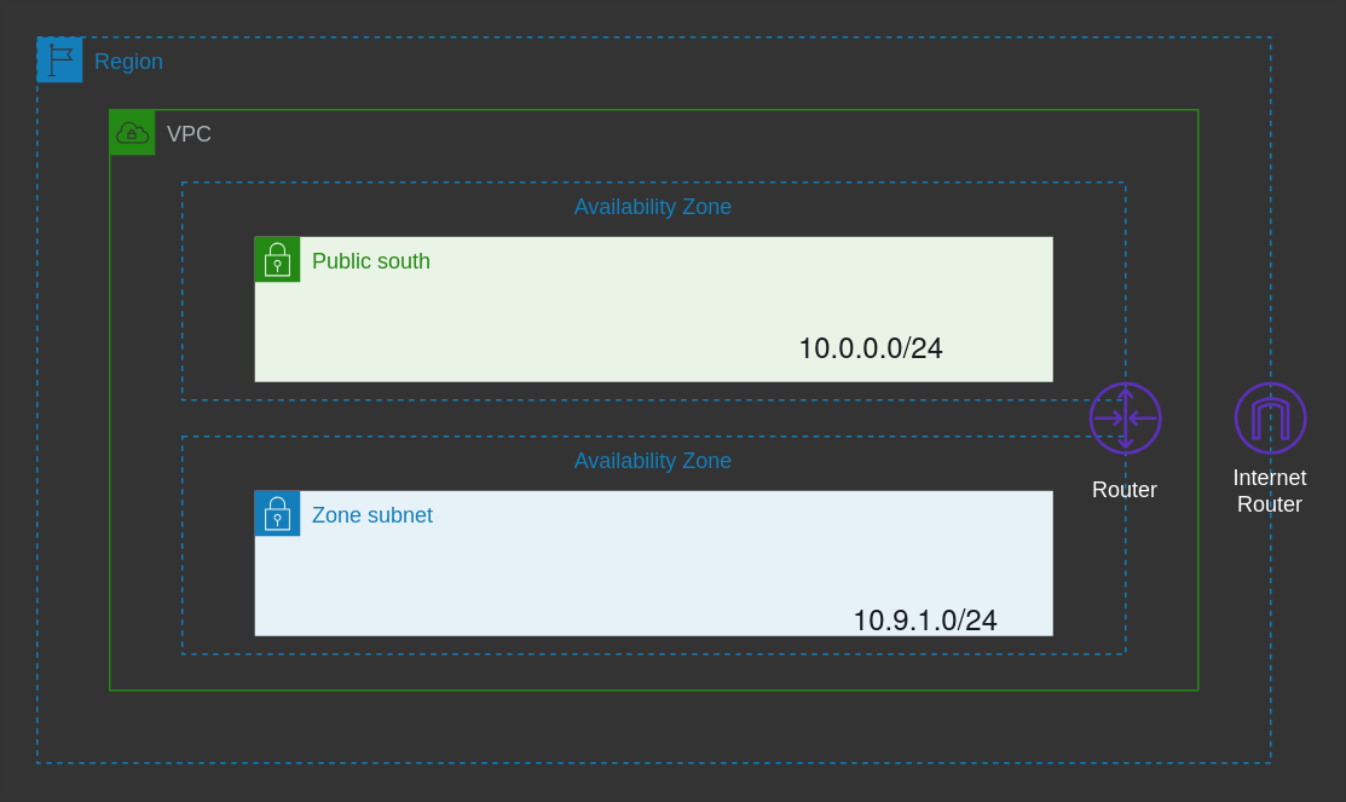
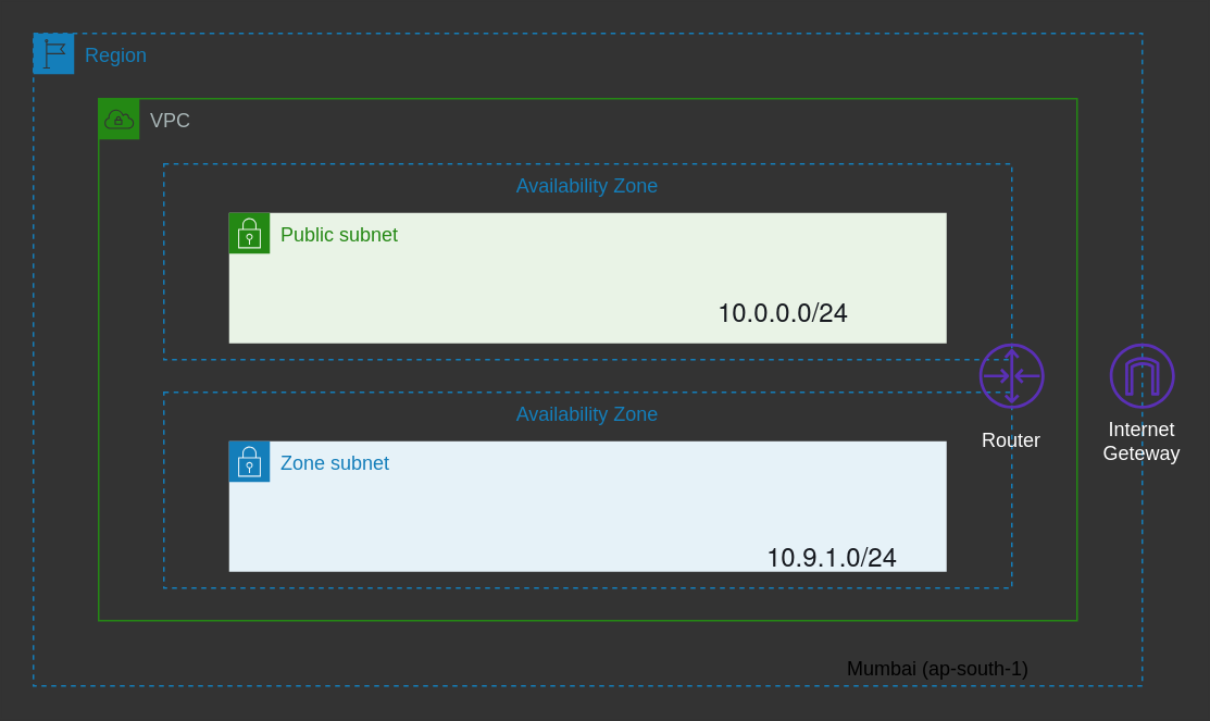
  <mxCell id="0" />
  <mxCell id="1" parent="0" />
  <mxCell id="2" value="" style="group" vertex="1" connectable="0" parent="1"><mxGeometry x="60" y="60" width="600" height="320" as="geometry" /></mxCell>
  <mxCell id="3" value="VPC" style="points=[[0,0],[0.25,0],[0.5,0],[0.75,0],[1,0],[1,0.25],[1,0.5],[1,0.75],[1,1],[0.75,1],[0.5,1],[0.25,1],[0,1],[0,0.75],[0,0.5],[0,0.25]];outlineConnect=0;gradientColor=none;html=1;whiteSpace=wrap;fontSize=12;fontStyle=0;shape=mxgraph.aws4.group;grIcon=mxgraph.aws4.group_vpc;strokeColor=#248814;fillColor=none;verticalAlign=top;align=left;spacingLeft=30;fontColor=#AAB7B8;dashed=0;" parent="2" vertex="1"><mxGeometry width="600" height="320" as="geometry" /></mxCell>
  <mxCell id="4" value="" style="group" vertex="1" connectable="0" parent="1"><mxGeometry x="20" y="20" width="680" height="400" as="geometry" /></mxCell>
  <mxCell id="5" value="Region" style="points=[[0,0],[0.25,0],[0.5,0],[0.75,0],[1,0],[1,0.25],[1,0.5],[1,0.75],[1,1],[0.75,1],[0.5,1],[0.25,1],[0,1],[0,0.75],[0,0.5],[0,0.25]];outlineConnect=0;gradientColor=none;html=1;whiteSpace=wrap;fontSize=12;fontStyle=0;shape=mxgraph.aws4.group;grIcon=mxgraph.aws4.group_region;strokeColor=#147EBA;fillColor=none;verticalAlign=top;align=left;spacingLeft=30;fontColor=#147EBA;dashed=1;" parent="4" vertex="1"><mxGeometry width="680" height="400" as="geometry" /></mxCell>
+ <mxCell id="6" value="Mumbai (ap-south-1)" style="text;html=1;strokeColor=none;fillColor=none;align=center;verticalAlign=middle;whiteSpace=wrap;rounded=0;" vertex="1" parent="4"><mxGeometry x="430" y="380" width="250" height="20" as="geometry" /></mxCell>
  <mxCell id="7" value="Availability Zone" style="fillColor=none;strokeColor=#147EBA;dashed=1;verticalAlign=top;fontStyle=0;fontColor=#147EBA;" parent="1" vertex="1"><mxGeometry x="100" y="100" width="520" height="120" as="geometry" /></mxCell>
  <mxCell id="8" value="Availability Zone" style="fillColor=none;strokeColor=#147EBA;dashed=1;verticalAlign=top;fontStyle=0;fontColor=#147EBA;" parent="1" vertex="1"><mxGeometry x="100" y="240" width="520" height="120" as="geometry" /></mxCell>
- <mxCell id="9" value="Public south" style="points=[[0,0],[0.25,0],[0.5,0],[0.75,0],[1,0],[1,0.25],[1,0.5],[1,0.75],[1,1],[0.75,1],[0.5,1],[0.25,1],[0,1],[0,0.75],[0,0.5],[0,0.25]];outlineConnect=0;gradientColor=none;html=1;whiteSpace=wrap;fontSize=12;fontStyle=0;shape=mxgraph.aws4.group;grIcon=mxgraph.aws4.group_security_group;grStroke=0;strokeColor=#248814;fillColor=#E9F3E6;verticalAlign=top;align=left;spacingLeft=30;fontColor=#248814;dashed=0;" parent="1" vertex="1"><mxGeometry x="140" y="130" width="440" height="80" as="geometry" /></mxCell>
+ <mxCell id="9" value="Public subnet" style="points=[[0,0],[0.25,0],[0.5,0],[0.75,0],[1,0],[1,0.25],[1,0.5],[1,0.75],[1,1],[0.75,1],[0.5,1],[0.25,1],[0,1],[0,0.75],[0,0.5],[0,0.25]];outlineConnect=0;gradientColor=none;html=1;whiteSpace=wrap;fontSize=12;fontStyle=0;shape=mxgraph.aws4.group;grIcon=mxgraph.aws4.group_security_group;grStroke=0;strokeColor=#248814;fillColor=#E9F3E6;verticalAlign=top;align=left;spacingLeft=30;fontColor=#248814;dashed=0;" parent="1" vertex="1"><mxGeometry x="140" y="130" width="440" height="80" as="geometry" /></mxCell>
  <mxCell id="10" value="Zone subnet" style="points=[[0,0],[0.25,0],[0.5,0],[0.75,0],[1,0],[1,0.25],[1,0.5],[1,0.75],[1,1],[0.75,1],[0.5,1],[0.25,1],[0,1],[0,0.75],[0,0.5],[0,0.25]];outlineConnect=0;gradientColor=none;html=1;whiteSpace=wrap;fontSize=12;fontStyle=0;shape=mxgraph.aws4.group;grIcon=mxgraph.aws4.group_security_group;grStroke=0;strokeColor=#147EBA;fillColor=#E6F2F8;verticalAlign=top;align=left;spacingLeft=30;fontColor=#147EBA;dashed=0;" parent="1" vertex="1"><mxGeometry x="140" y="270" width="440" height="80" as="geometry" /></mxCell>
  <mxCell id="11" value="" style="outlineConnect=0;fontColor=#232F3E;gradientColor=none;fillColor=#5A30B5;strokeColor=none;dashed=0;verticalLabelPosition=bottom;verticalAlign=top;align=center;html=1;fontSize=12;fontStyle=0;aspect=fixed;pointerEvents=1;shape=mxgraph.aws4.router;" parent="1" vertex="1"><mxGeometry x="600" y="210" width="40" height="40" as="geometry" /></mxCell>
  <mxCell id="12" value="" style="outlineConnect=0;fontColor=#232F3E;gradientColor=none;fillColor=#5A30B5;strokeColor=none;dashed=0;verticalLabelPosition=bottom;verticalAlign=top;align=center;html=1;fontSize=12;fontStyle=0;aspect=fixed;pointerEvents=1;shape=mxgraph.aws4.internet_gateway;" parent="1" vertex="1"><mxGeometry x="680" y="210" width="40" height="40" as="geometry" /></mxCell>
  <mxCell id="13" value="Router" style="text;html=1;align=center;verticalAlign=middle;whiteSpace=wrap;rounded=0;fontColor=#FFFFFF;" parent="1" vertex="1"><mxGeometry x="600" y="260" width="40" height="20" as="geometry" /></mxCell>
- <mxCell id="14" value="Internet&lt;br&gt;Router" style="text;html=1;align=center;verticalAlign=middle;whiteSpace=wrap;rounded=0;fontColor=#FFFFFF;" parent="1" vertex="1"><mxGeometry x="680" y="260" width="40" height="20" as="geometry" /></mxCell>
+ <mxCell id="14" value="Internet&lt;br&gt;Geteway" style="text;html=1;align=center;verticalAlign=middle;whiteSpace=wrap;rounded=0;fontColor=#FFFFFF;" parent="1" vertex="1"><mxGeometry x="680" y="260" width="40" height="20" as="geometry" /></mxCell>
  <mxCell id="15" value="&lt;span style=&quot;color: rgb(22 , 25 , 31) ; font-family: &amp;#34;amazon ember&amp;#34; , &amp;#34;helvetica neue&amp;#34; , &amp;#34;roboto&amp;#34; , &amp;#34;arial&amp;#34; , sans-serif ; font-size: 16px ; text-align: left&quot;&gt;10.9.1.0/24&lt;/span&gt;" style="text;html=1;strokeColor=none;fillColor=none;align=center;verticalAlign=middle;whiteSpace=wrap;rounded=0;labelBackgroundColor=none;fontColor=#000000;" vertex="1" parent="1"><mxGeometry x="440" y="330" width="140" height="20" as="geometry" /></mxCell>
  <mxCell id="16" value="&lt;span style=&quot;color: rgb(22 , 25 , 31) ; font-family: &amp;#34;amazon ember&amp;#34; , &amp;#34;helvetica neue&amp;#34; , &amp;#34;roboto&amp;#34; , &amp;#34;arial&amp;#34; , sans-serif ; font-size: 16px ; text-align: left&quot;&gt;10.0.0.0/24&lt;/span&gt;" style="text;html=1;strokeColor=none;fillColor=none;align=center;verticalAlign=middle;whiteSpace=wrap;rounded=0;labelBackgroundColor=none;fontColor=#000000;" vertex="1" parent="1"><mxGeometry x="410" y="180" width="140" height="20" as="geometry" /></mxCell>
